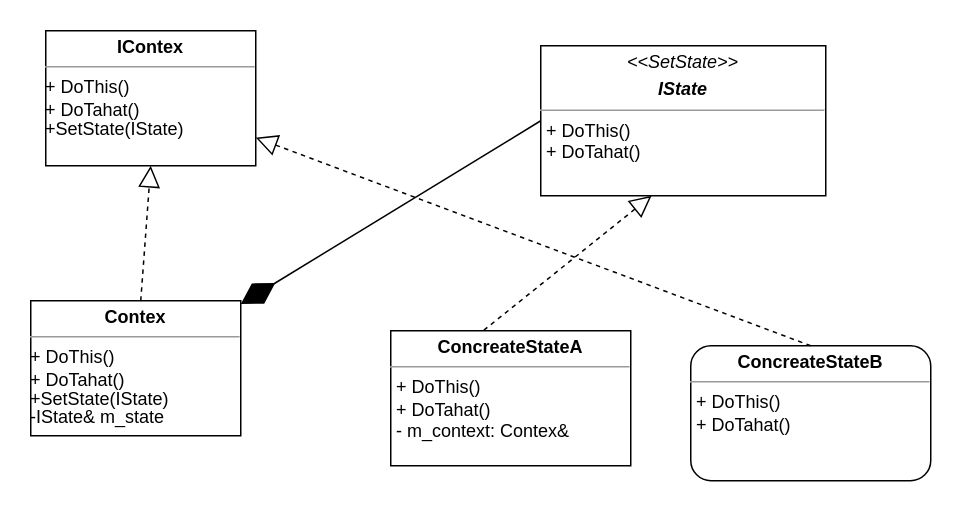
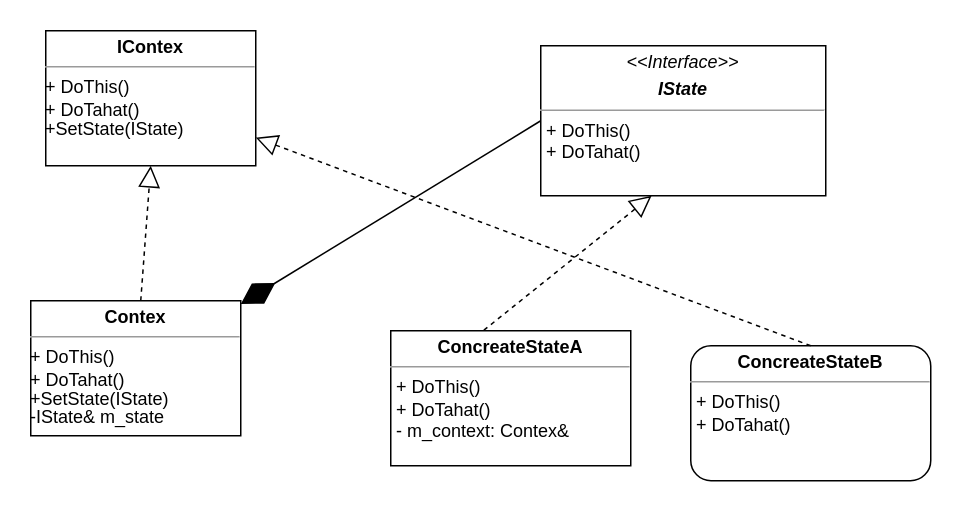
  <mxCell id="0" />
  <mxCell id="1" parent="0" />
- <mxCell id="2" value="&lt;p style=&quot;margin:0px;margin-top:4px;text-align:center;&quot;&gt;&lt;i&gt;&amp;lt;&amp;lt;SetState&amp;gt;&amp;gt;&lt;/i&gt;&lt;br&gt;&lt;/p&gt;&lt;p style=&quot;margin:0px;margin-top:4px;text-align:center;&quot;&gt;&lt;i&gt;&lt;b&gt;IState&lt;/b&gt;&lt;/i&gt;&lt;/p&gt;&lt;hr size=&quot;1&quot;&gt;&lt;p style=&quot;margin:0px;margin-left:4px;&quot;&gt;+ DoThis()&lt;br&gt;+ DoTahat()&lt;/p&gt;" style="verticalAlign=top;align=left;overflow=fill;fontSize=12;fontFamily=Helvetica;html=1;whiteSpace=wrap;" parent="1" vertex="1"><mxGeometry x="360" y="30" width="190" height="100" as="geometry" /></mxCell>
+ <mxCell id="2" value="&lt;p style=&quot;margin:0px;margin-top:4px;text-align:center;&quot;&gt;&lt;i&gt;&amp;lt;&amp;lt;Interface&amp;gt;&amp;gt;&lt;/i&gt;&lt;br&gt;&lt;/p&gt;&lt;p style=&quot;margin:0px;margin-top:4px;text-align:center;&quot;&gt;&lt;i&gt;&lt;b&gt;IState&lt;/b&gt;&lt;/i&gt;&lt;/p&gt;&lt;hr size=&quot;1&quot;&gt;&lt;p style=&quot;margin:0px;margin-left:4px;&quot;&gt;+ DoThis()&lt;br&gt;+ DoTahat()&lt;/p&gt;" style="verticalAlign=top;align=left;overflow=fill;fontSize=12;fontFamily=Helvetica;html=1;whiteSpace=wrap;" parent="1" vertex="1"><mxGeometry x="360" y="30" width="190" height="100" as="geometry" /></mxCell>
  <mxCell id="3" value="&lt;p style=&quot;margin:0px;margin-top:4px;text-align:center;&quot;&gt;&lt;b&gt;Contex&lt;/b&gt;&lt;/p&gt;&lt;hr size=&quot;1&quot;&gt;&lt;div style=&quot;height:2px;&quot;&gt;+ DoThis()&lt;br style=&quot;border-color: var(--border-color);&quot;&gt;+ DoTahat()&lt;/div&gt;&lt;div style=&quot;height:2px;&quot;&gt;&lt;br&gt;&lt;/div&gt;&lt;div style=&quot;height:2px;&quot;&gt;&lt;br&gt;&lt;/div&gt;&lt;div style=&quot;height:2px;&quot;&gt;&lt;br&gt;&lt;/div&gt;&lt;div style=&quot;height:2px;&quot;&gt;&lt;br&gt;&lt;/div&gt;&lt;div style=&quot;height:2px;&quot;&gt;&lt;br&gt;&lt;/div&gt;&lt;div style=&quot;height:2px;&quot;&gt;&lt;br&gt;&lt;/div&gt;&lt;div style=&quot;height:2px;&quot;&gt;&lt;br&gt;&lt;/div&gt;&lt;div style=&quot;height:2px;&quot;&gt;&lt;br&gt;&lt;/div&gt;&lt;div style=&quot;height:2px;&quot;&gt;&lt;br&gt;&lt;/div&gt;&lt;div style=&quot;height:2px;&quot;&gt;&lt;br&gt;&lt;/div&gt;&lt;div style=&quot;height:2px;&quot;&gt;&lt;br&gt;&lt;/div&gt;&lt;div style=&quot;height:2px;&quot;&gt;&lt;br&gt;&lt;/div&gt;&lt;div style=&quot;height:2px;&quot;&gt;&lt;br&gt;&lt;/div&gt;&lt;div style=&quot;height:2px;&quot;&gt;+SetState(IState)&lt;/div&gt;&lt;div style=&quot;height:2px;&quot;&gt;&lt;br&gt;&lt;/div&gt;&lt;div style=&quot;height:2px;&quot;&gt;&lt;br&gt;&lt;/div&gt;&lt;div style=&quot;height:2px;&quot;&gt;&lt;br&gt;&lt;/div&gt;&lt;div style=&quot;height:2px;&quot;&gt;&lt;br&gt;&lt;/div&gt;&lt;div style=&quot;height:2px;&quot;&gt;&lt;br&gt;&lt;/div&gt;&lt;div style=&quot;height:2px;&quot;&gt;-IState&amp;amp; m_state&lt;/div&gt;" style="verticalAlign=top;align=left;overflow=fill;fontSize=12;fontFamily=Helvetica;html=1;whiteSpace=wrap;" parent="1" vertex="1"><mxGeometry x="20" y="200" width="140" height="90" as="geometry" /></mxCell>
  <mxCell id="4" value="&lt;p style=&quot;margin:0px;margin-top:4px;text-align:center;&quot;&gt;&lt;b&gt;ConcreateStateA&lt;/b&gt;&lt;/p&gt;&lt;hr size=&quot;1&quot;&gt;&lt;p style=&quot;margin:0px;margin-left:4px;&quot;&gt;+ DoThis()&lt;br style=&quot;border-color: var(--border-color);&quot;&gt;+ DoTahat()&lt;br&gt;&lt;/p&gt;&lt;p style=&quot;margin:0px;margin-left:4px;&quot;&gt;- m_context: Contex&amp;amp;&lt;/p&gt;" style="verticalAlign=top;align=left;overflow=fill;fontSize=12;fontFamily=Helvetica;html=1;whiteSpace=wrap;" parent="1" vertex="1"><mxGeometry x="260" y="220" width="160" height="90" as="geometry" /></mxCell>
  <mxCell id="5" value="&lt;p style=&quot;margin:0px;margin-top:4px;text-align:center;&quot;&gt;&lt;b&gt;ConcreateStateB&lt;/b&gt;&lt;/p&gt;&lt;hr size=&quot;1&quot;&gt;&lt;p style=&quot;margin:0px;margin-left:4px;&quot;&gt;+ DoThis()&lt;br style=&quot;border-color: var(--border-color);&quot;&gt;+ DoTahat()&lt;br&gt;&lt;/p&gt;" style="verticalAlign=top;align=left;overflow=fill;fontSize=12;fontFamily=Helvetica;html=1;whiteSpace=wrap;rounded=1;" parent="1" vertex="1"><mxGeometry x="460" y="230" width="160" height="90" as="geometry" /></mxCell>
  <mxCell id="6" value="" style="endArrow=block;dashed=1;endFill=0;endSize=12;html=1;rounded=0;exitX=0.388;exitY=-0.004;exitDx=0;exitDy=0;exitPerimeter=0;entryX=0.389;entryY=1;entryDx=0;entryDy=0;entryPerimeter=0;" parent="1" source="4" target="2" edge="1"><mxGeometry width="160" relative="1" as="geometry"><mxPoint x="290" y="160" as="sourcePoint" /><mxPoint x="450" y="160" as="targetPoint" /></mxGeometry></mxCell>
  <mxCell id="7" value="" style="endArrow=block;dashed=1;endFill=0;endSize=12;html=1;rounded=0;exitX=0.5;exitY=0;exitDx=0;exitDy=0;" parent="1" source="5" target="8" edge="1"><mxGeometry width="160" relative="1" as="geometry"><mxPoint x="332" y="230" as="sourcePoint" /><mxPoint x="444" y="140" as="targetPoint" /></mxGeometry></mxCell>
  <mxCell id="8" value="&lt;p style=&quot;margin:0px;margin-top:4px;text-align:center;&quot;&gt;&lt;b&gt;IContex&lt;/b&gt;&lt;/p&gt;&lt;hr size=&quot;1&quot;&gt;&lt;div style=&quot;height:2px;&quot;&gt;+ DoThis()&lt;br style=&quot;border-color: var(--border-color);&quot;&gt;+ DoTahat()&lt;/div&gt;&lt;div style=&quot;height:2px;&quot;&gt;&lt;br&gt;&lt;/div&gt;&lt;div style=&quot;height:2px;&quot;&gt;&lt;br&gt;&lt;/div&gt;&lt;div style=&quot;height:2px;&quot;&gt;&lt;br&gt;&lt;/div&gt;&lt;div style=&quot;height:2px;&quot;&gt;&lt;br&gt;&lt;/div&gt;&lt;div style=&quot;height:2px;&quot;&gt;&lt;br&gt;&lt;/div&gt;&lt;div style=&quot;height:2px;&quot;&gt;&lt;br&gt;&lt;/div&gt;&lt;div style=&quot;height:2px;&quot;&gt;&lt;br&gt;&lt;/div&gt;&lt;div style=&quot;height:2px;&quot;&gt;&lt;br&gt;&lt;/div&gt;&lt;div style=&quot;height:2px;&quot;&gt;&lt;br&gt;&lt;/div&gt;&lt;div style=&quot;height:2px;&quot;&gt;&lt;br&gt;&lt;/div&gt;&lt;div style=&quot;height:2px;&quot;&gt;&lt;br&gt;&lt;/div&gt;&lt;div style=&quot;height:2px;&quot;&gt;&lt;br&gt;&lt;/div&gt;&lt;div style=&quot;height:2px;&quot;&gt;&lt;br&gt;&lt;/div&gt;&lt;div style=&quot;height:2px;&quot;&gt;+SetState(IState)&lt;/div&gt;&lt;div style=&quot;height:2px;&quot;&gt;&lt;br&gt;&lt;/div&gt;&lt;div style=&quot;height:2px;&quot;&gt;&lt;br&gt;&lt;/div&gt;&lt;div style=&quot;height:2px;&quot;&gt;&lt;br&gt;&lt;/div&gt;&lt;div style=&quot;height:2px;&quot;&gt;&lt;br&gt;&lt;/div&gt;&lt;div style=&quot;height:2px;&quot;&gt;&lt;br&gt;&lt;/div&gt;" style="verticalAlign=top;align=left;overflow=fill;fontSize=12;fontFamily=Helvetica;html=1;whiteSpace=wrap;" parent="1" vertex="1"><mxGeometry x="30" y="20" width="140" height="90" as="geometry" /></mxCell>
  <mxCell id="9" value="" style="endArrow=block;dashed=1;endFill=0;endSize=12;html=1;rounded=0;entryX=0.5;entryY=1;entryDx=0;entryDy=0;" parent="1" source="3" target="8" edge="1"><mxGeometry width="160" relative="1" as="geometry"><mxPoint x="290" y="160" as="sourcePoint" /><mxPoint x="450" y="160" as="targetPoint" /></mxGeometry></mxCell>
  <mxCell id="10" value="" style="endArrow=diamondThin;endFill=1;endSize=24;html=1;rounded=0;exitX=0;exitY=0.5;exitDx=0;exitDy=0;" edge="1" parent="1" source="2" target="3"><mxGeometry width="160" relative="1" as="geometry"><mxPoint x="290" y="160" as="sourcePoint" /><mxPoint x="450" y="160" as="targetPoint" /></mxGeometry></mxCell>
